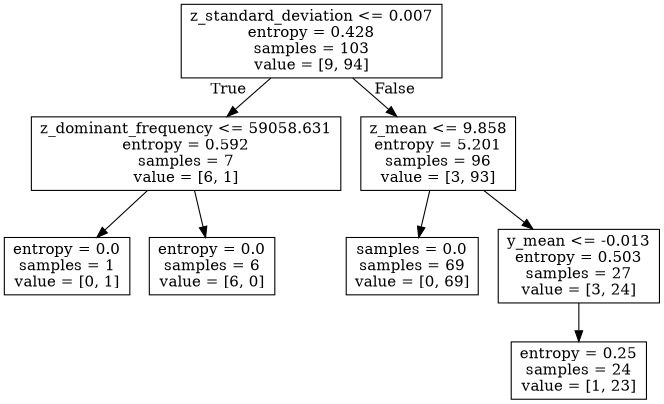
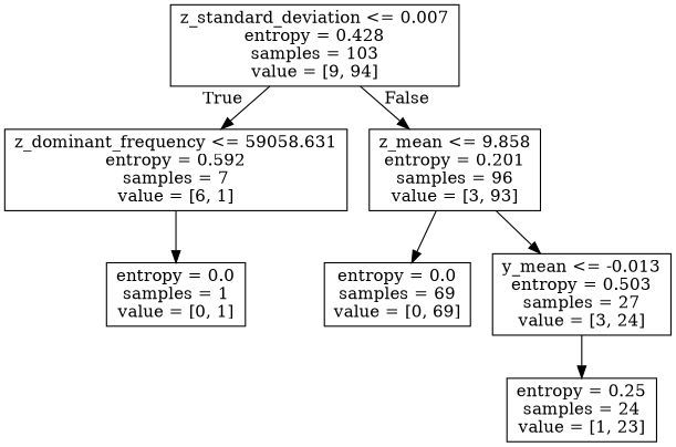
  digraph {
    node [shape=box]
    n1 [label="z_standard_deviation <= 0.007\nentropy = 0.428\nsamples = 103\nvalue = [9, 94]"]
    n2 [label="z_dominant_frequency <= 59058.631\nentropy = 0.592\nsamples = 7\nvalue = [6, 1]"]
-   n3 [label="z_mean <= 9.858\nentropy = 5.201\nsamples = 96\nvalue = [3, 93]"]
+   n3 [label="z_mean <= 9.858\nentropy = 0.201\nsamples = 96\nvalue = [3, 93]"]
    n4 [label="entropy = 0.0\nsamples = 1\nvalue = [0, 1]"]
-   n5 [label="entropy = 0.0\nsamples = 6\nvalue = [6, 0]"]
-   n6 [label="samples = 0.0\nsamples = 69\nvalue = [0, 69]"]
+   n6 [label="entropy = 0.0\nsamples = 69\nvalue = [0, 69]"]
    n7 [label="y_mean <= -0.013\nentropy = 0.503\nsamples = 27\nvalue = [3, 24]"]
    n8 [label="entropy = 0.25\nsamples = 24\nvalue = [1, 23]"]
    n1 -> n2 [headlabel=True labelangle=45 labeldistance=2.5]
    n1 -> n3 [headlabel=False labelangle=-45 labeldistance=2.5]
    n2 -> n4
-   n2 -> n5
    n3 -> n6
    n3 -> n7
    n7 -> n8
  }
